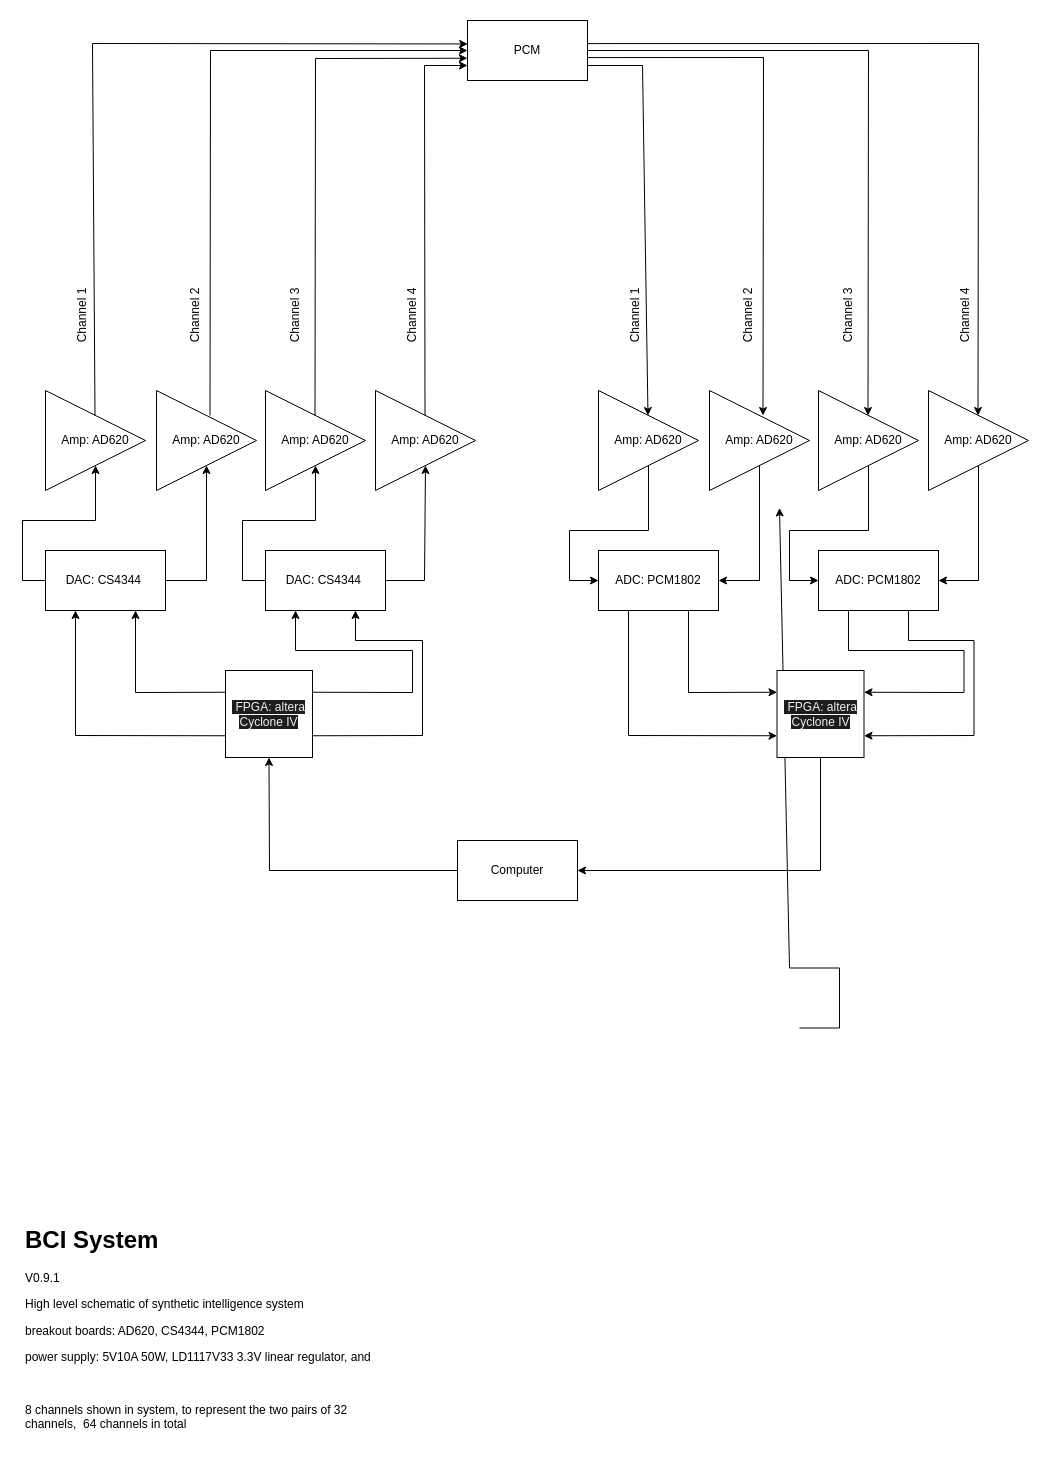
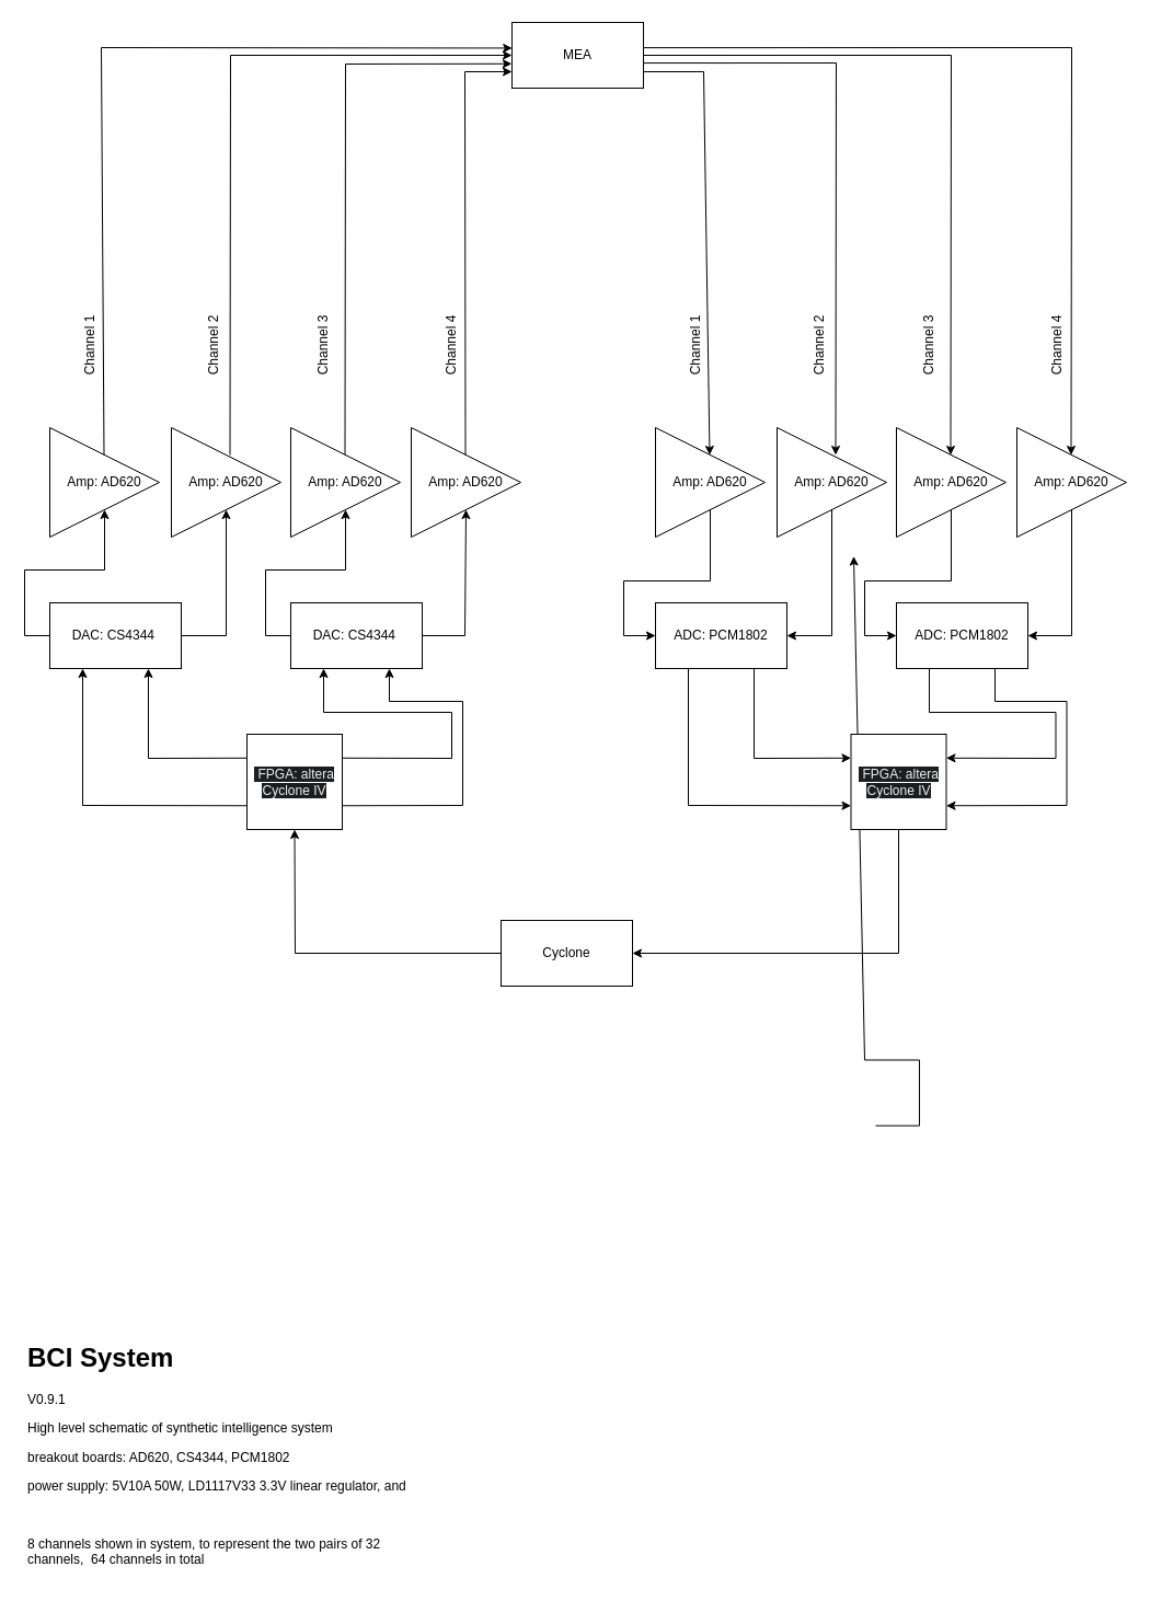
  <mxCell id="0" />
  <mxCell id="1" parent="0" />
  <mxCell id="2" value="&lt;span style=&quot;color: rgb(240, 240, 240); font-family: Helvetica; font-size: 12px; font-style: normal; font-variant-ligatures: normal; font-variant-caps: normal; font-weight: 400; letter-spacing: normal; orphans: 2; text-align: center; text-indent: 0px; text-transform: none; widows: 2; word-spacing: 0px; -webkit-text-stroke-width: 0px; background-color: rgb(27, 29, 30); text-decoration-thickness: initial; text-decoration-style: initial; text-decoration-color: initial; float: none; display: inline !important;&quot;&gt;&amp;nbsp;FPGA: altera Cyclone IV&lt;/span&gt;" style="whiteSpace=wrap;html=1;aspect=fixed;" vertex="1" parent="1"><mxGeometry x="225" y="670" width="87" height="87" as="geometry" /></mxCell>
- <mxCell id="3" value="Computer" style="rounded=0;whiteSpace=wrap;html=1;" vertex="1" parent="1"><mxGeometry x="457" y="840" width="120" height="60" as="geometry" /></mxCell>
+ <mxCell id="3" value="Cyclone" style="rounded=0;whiteSpace=wrap;html=1;" vertex="1" parent="1"><mxGeometry x="457" y="840" width="120" height="60" as="geometry" /></mxCell>
  <mxCell id="4" value="ADC: PCM1802" style="rounded=0;whiteSpace=wrap;html=1;" vertex="1" parent="1"><mxGeometry x="598" y="550" width="120" height="60" as="geometry" /></mxCell>
  <mxCell id="5" style="edgeStyle=orthogonalEdgeStyle;rounded=0;orthogonalLoop=1;jettySize=auto;html=1;exitX=0.5;exitY=1;exitDx=0;exitDy=0;" edge="1" parent="1"><mxGeometry relative="1" as="geometry"><mxPoint x="249" y="882.5" as="sourcePoint" /><mxPoint x="249" y="882.5" as="targetPoint" /></mxGeometry></mxCell>
  <mxCell id="6" value="" style="endArrow=classic;html=1;rounded=0;entryX=0.75;entryY=1;entryDx=0;entryDy=0;exitX=1;exitY=0.5;exitDx=0;exitDy=0;" edge="1" parent="1"><mxGeometry width="50" height="50" relative="1" as="geometry"><mxPoint x="799" y="1027.5" as="sourcePoint" /><mxPoint x="779" y="507.5" as="targetPoint" /><Array as="points"><mxPoint x="839" y="1027.5" /><mxPoint x="839" y="967.5" /><mxPoint x="789" y="967.5" /></Array></mxGeometry></mxCell>
  <mxCell id="7" value="Amp: AD620" style="triangle;whiteSpace=wrap;html=1;" vertex="1" parent="1"><mxGeometry x="265" y="390" width="100" height="100" as="geometry" /></mxCell>
  <mxCell id="8" value="Amp: AD620" style="triangle;whiteSpace=wrap;html=1;" vertex="1" parent="1"><mxGeometry x="156" y="390" width="100" height="100" as="geometry" /></mxCell>
  <mxCell id="9" value="Amp: AD620" style="triangle;whiteSpace=wrap;html=1;" vertex="1" parent="1"><mxGeometry x="375" y="390" width="100" height="100" as="geometry" /></mxCell>
  <mxCell id="10" value="Amp: AD620" style="triangle;whiteSpace=wrap;html=1;" vertex="1" parent="1"><mxGeometry x="45" y="390" width="100" height="100" as="geometry" /></mxCell>
  <mxCell id="11" value="" style="endArrow=classic;html=1;rounded=0;exitX=0.5;exitY=0;exitDx=0;exitDy=0;entryX=-0.001;entryY=0.629;entryDx=0;entryDy=0;entryPerimeter=0;" edge="1" parent="1" target="54"><mxGeometry width="50" height="50" relative="1" as="geometry"><mxPoint x="314.5" y="415" as="sourcePoint" /><mxPoint x="314.5" y="230" as="targetPoint" /><Array as="points"><mxPoint x="315" y="58" /></Array></mxGeometry></mxCell>
  <mxCell id="12" value="" style="endArrow=classic;html=1;rounded=0;exitX=0.5;exitY=0;exitDx=0;exitDy=0;entryX=0;entryY=0.75;entryDx=0;entryDy=0;" edge="1" parent="1" target="54"><mxGeometry width="50" height="50" relative="1" as="geometry"><mxPoint x="424.5" y="415" as="sourcePoint" /><mxPoint x="424.5" y="230" as="targetPoint" /><Array as="points"><mxPoint x="424" y="65" /></Array></mxGeometry></mxCell>
  <mxCell id="13" value="" style="endArrow=classic;html=1;rounded=0;exitX=0.5;exitY=0;exitDx=0;exitDy=0;entryX=0.002;entryY=0.391;entryDx=0;entryDy=0;entryPerimeter=0;" edge="1" parent="1" target="54"><mxGeometry width="50" height="50" relative="1" as="geometry"><mxPoint x="94.5" y="415" as="sourcePoint" /><mxPoint x="94.5" y="230" as="targetPoint" /><Array as="points"><mxPoint x="92" y="43" /></Array></mxGeometry></mxCell>
  <mxCell id="14" value="Channel 4" style="text;html=1;strokeColor=none;fillColor=none;align=center;verticalAlign=middle;whiteSpace=wrap;rounded=0;rotation=-90;" vertex="1" parent="1"><mxGeometry x="382" y="300" width="60" height="30" as="geometry" /></mxCell>
  <mxCell id="15" value="Channel 2" style="text;html=1;strokeColor=none;fillColor=none;align=center;verticalAlign=middle;whiteSpace=wrap;rounded=0;rotation=-90;" vertex="1" parent="1"><mxGeometry x="165" y="300" width="60" height="30" as="geometry" /></mxCell>
  <mxCell id="16" value="Channel 3" style="text;html=1;strokeColor=none;fillColor=none;align=center;verticalAlign=middle;whiteSpace=wrap;rounded=0;rotation=-90;" vertex="1" parent="1"><mxGeometry x="265" y="300" width="60" height="30" as="geometry" /></mxCell>
  <mxCell id="17" value="Channel 1" style="text;html=1;strokeColor=none;fillColor=none;align=center;verticalAlign=middle;whiteSpace=wrap;rounded=0;rotation=-90;" vertex="1" parent="1"><mxGeometry x="52" y="300" width="60" height="30" as="geometry" /></mxCell>
  <mxCell id="18" value="" style="endArrow=classic;html=1;rounded=0;exitX=0.5;exitY=0;exitDx=0;exitDy=0;entryX=0;entryY=0.5;entryDx=0;entryDy=0;" edge="1" parent="1" target="54"><mxGeometry width="50" height="50" relative="1" as="geometry"><mxPoint x="209.5" y="415" as="sourcePoint" /><mxPoint x="209.5" y="230" as="targetPoint" /><Array as="points"><mxPoint x="210" y="50" /></Array></mxGeometry></mxCell>
  <mxCell id="19" value="Amp: AD620" style="triangle;whiteSpace=wrap;html=1;" vertex="1" parent="1"><mxGeometry x="818" y="390" width="100" height="100" as="geometry" /></mxCell>
  <mxCell id="20" value="Amp: AD620" style="triangle;whiteSpace=wrap;html=1;" vertex="1" parent="1"><mxGeometry x="709" y="390" width="100" height="100" as="geometry" /></mxCell>
  <mxCell id="21" value="Amp: AD620" style="triangle;whiteSpace=wrap;html=1;" vertex="1" parent="1"><mxGeometry x="928" y="390" width="100" height="100" as="geometry" /></mxCell>
  <mxCell id="22" value="Amp: AD620" style="triangle;whiteSpace=wrap;html=1;" vertex="1" parent="1"><mxGeometry x="598" y="390" width="100" height="100" as="geometry" /></mxCell>
  <mxCell id="23" value="" style="endArrow=classic;html=1;rounded=0;exitX=1;exitY=0.5;exitDx=0;exitDy=0;entryX=0.514;entryY=1;entryDx=0;entryDy=0;entryPerimeter=0;" edge="1" parent="1" source="54"><mxGeometry width="50" height="50" relative="1" as="geometry"><mxPoint x="867.5" y="230" as="sourcePoint" /><mxPoint x="867.5" y="415" as="targetPoint" /><Array as="points"><mxPoint x="868" y="50" /></Array></mxGeometry></mxCell>
  <mxCell id="24" value="" style="endArrow=classic;html=1;rounded=0;entryX=0.514;entryY=1;entryDx=0;entryDy=0;entryPerimeter=0;exitX=1;exitY=0.385;exitDx=0;exitDy=0;exitPerimeter=0;" edge="1" parent="1" source="54"><mxGeometry width="50" height="50" relative="1" as="geometry"><mxPoint x="582" y="40" as="sourcePoint" /><mxPoint x="977.5" y="415" as="targetPoint" /><Array as="points"><mxPoint x="978" y="43" /></Array></mxGeometry></mxCell>
  <mxCell id="25" value="" style="endArrow=classic;html=1;rounded=0;entryX=0.514;entryY=1;entryDx=0;entryDy=0;entryPerimeter=0;exitX=1;exitY=0.75;exitDx=0;exitDy=0;" edge="1" parent="1" source="54"><mxGeometry width="50" height="50" relative="1" as="geometry"><mxPoint x="648" y="70" as="sourcePoint" /><mxPoint x="647.5" y="415" as="targetPoint" /><Array as="points"><mxPoint x="642" y="65" /></Array></mxGeometry></mxCell>
  <mxCell id="26" value="Channel 4" style="text;html=1;strokeColor=none;fillColor=none;align=center;verticalAlign=middle;whiteSpace=wrap;rounded=0;rotation=-90;" vertex="1" parent="1"><mxGeometry x="935" y="300" width="60" height="30" as="geometry" /></mxCell>
  <mxCell id="27" value="Channel 2" style="text;html=1;strokeColor=none;fillColor=none;align=center;verticalAlign=middle;whiteSpace=wrap;rounded=0;rotation=-90;" vertex="1" parent="1"><mxGeometry x="718" y="300" width="60" height="30" as="geometry" /></mxCell>
  <mxCell id="28" value="Channel 3" style="text;html=1;strokeColor=none;fillColor=none;align=center;verticalAlign=middle;whiteSpace=wrap;rounded=0;rotation=-90;" vertex="1" parent="1"><mxGeometry x="818" y="300" width="60" height="30" as="geometry" /></mxCell>
  <mxCell id="29" value="Channel 1" style="text;html=1;strokeColor=none;fillColor=none;align=center;verticalAlign=middle;whiteSpace=wrap;rounded=0;rotation=-90;" vertex="1" parent="1"><mxGeometry x="605" y="300" width="60" height="30" as="geometry" /></mxCell>
  <mxCell id="30" value="" style="endArrow=classic;html=1;rounded=0;exitX=0.997;exitY=0.618;exitDx=0;exitDy=0;entryX=0.514;entryY=1;entryDx=0;entryDy=0;entryPerimeter=0;exitPerimeter=0;" edge="1" parent="1" source="54"><mxGeometry width="50" height="50" relative="1" as="geometry"><mxPoint x="762.5" y="230" as="sourcePoint" /><mxPoint x="762.5" y="415" as="targetPoint" /><Array as="points"><mxPoint x="763" y="57" /></Array></mxGeometry></mxCell>
  <mxCell id="31" value="DAC: CS4344&amp;nbsp;" style="rounded=0;whiteSpace=wrap;html=1;" vertex="1" parent="1"><mxGeometry x="45" y="550" width="120" height="60" as="geometry" /></mxCell>
  <mxCell id="32" value="&lt;h1&gt;BCI System&lt;/h1&gt;&lt;div&gt;V0.9.1&lt;/div&gt;&lt;p&gt;High level schematic of synthetic intelligence system&lt;/p&gt;&lt;p&gt;breakout boards: AD620, CS4344, PCM1802&lt;/p&gt;&lt;p&gt;power supply:&amp;nbsp;&lt;span style=&quot;background-color: initial;&quot;&gt;5V10A 50W, LD1117V33 3.3V linear regulator, and&amp;nbsp;&lt;/span&gt;&lt;/p&gt;&lt;br&gt;&lt;p&gt;8 channels shown in system, to represent the two pairs of 32 channels,&amp;nbsp; 64 channels in total&lt;/p&gt;" style="text;html=1;strokeColor=none;fillColor=none;spacing=5;spacingTop=-20;whiteSpace=wrap;overflow=hidden;rounded=0;" vertex="1" parent="1"><mxGeometry x="20" y="1220" width="370" height="220" as="geometry" /></mxCell>
  <mxCell id="33" value="DAC: CS4344&amp;nbsp;" style="rounded=0;whiteSpace=wrap;html=1;" vertex="1" parent="1"><mxGeometry x="265" y="550" width="120" height="60" as="geometry" /></mxCell>
  <mxCell id="34" value="ADC: PCM1802" style="rounded=0;whiteSpace=wrap;html=1;" vertex="1" parent="1"><mxGeometry x="818" y="550" width="120" height="60" as="geometry" /></mxCell>
  <mxCell id="35" value="" style="endArrow=classic;html=1;rounded=0;exitX=0;exitY=0.5;exitDx=0;exitDy=0;entryX=0.5;entryY=1;entryDx=0;entryDy=0;" edge="1" parent="1" source="31" target="10"><mxGeometry width="50" height="50" relative="1" as="geometry"><mxPoint x="114.5" y="435" as="sourcePoint" /><mxPoint x="114.5" y="250" as="targetPoint" /><Array as="points"><mxPoint x="22" y="580" /><mxPoint x="22" y="520" /><mxPoint x="95" y="520" /></Array></mxGeometry></mxCell>
  <mxCell id="36" value="" style="endArrow=classic;html=1;rounded=0;exitX=1;exitY=0.5;exitDx=0;exitDy=0;entryX=0.5;entryY=1;entryDx=0;entryDy=0;" edge="1" parent="1" source="31" target="8"><mxGeometry width="50" height="50" relative="1" as="geometry"><mxPoint x="134.5" y="455" as="sourcePoint" /><mxPoint x="134.5" y="270" as="targetPoint" /><Array as="points"><mxPoint x="206" y="580" /></Array></mxGeometry></mxCell>
  <mxCell id="37" value="" style="endArrow=classic;html=1;rounded=0;exitX=0;exitY=0.5;exitDx=0;exitDy=0;entryX=0.5;entryY=1;entryDx=0;entryDy=0;" edge="1" parent="1" source="33" target="7"><mxGeometry width="50" height="50" relative="1" as="geometry"><mxPoint x="263" y="575" as="sourcePoint" /><mxPoint x="372" y="500" as="targetPoint" /><Array as="points"><mxPoint x="242" y="580" /><mxPoint x="242" y="520" /><mxPoint x="315" y="520" /></Array></mxGeometry></mxCell>
  <mxCell id="38" value="" style="endArrow=classic;html=1;rounded=0;exitX=1;exitY=0.5;exitDx=0;exitDy=0;entryX=0.5;entryY=1;entryDx=0;entryDy=0;" edge="1" parent="1" source="33" target="9"><mxGeometry width="50" height="50" relative="1" as="geometry"><mxPoint x="383" y="575" as="sourcePoint" /><mxPoint x="424" y="460" as="targetPoint" /><Array as="points"><mxPoint x="424" y="580" /></Array></mxGeometry></mxCell>
  <mxCell id="39" value="" style="endArrow=classic;html=1;rounded=0;entryX=0;entryY=0.5;entryDx=0;entryDy=0;exitX=0.5;exitY=1;exitDx=0;exitDy=0;" edge="1" parent="1" source="22" target="4"><mxGeometry width="50" height="50" relative="1" as="geometry"><mxPoint x="642" y="475" as="sourcePoint" /><mxPoint x="592" y="580" as="targetPoint" /><Array as="points"><mxPoint x="648" y="530" /><mxPoint x="569" y="530" /><mxPoint x="569" y="580" /></Array></mxGeometry></mxCell>
  <mxCell id="40" value="" style="endArrow=classic;html=1;rounded=0;exitX=0.5;exitY=1;exitDx=0;exitDy=0;entryX=1;entryY=0.5;entryDx=0;entryDy=0;" edge="1" parent="1" source="20" target="4"><mxGeometry width="50" height="50" relative="1" as="geometry"><mxPoint x="753" y="475" as="sourcePoint" /><mxPoint x="712" y="590" as="targetPoint" /><Array as="points"><mxPoint x="759" y="580" /></Array></mxGeometry></mxCell>
  <mxCell id="41" value="" style="endArrow=classic;html=1;rounded=0;exitX=0.5;exitY=1;exitDx=0;exitDy=0;entryX=0;entryY=0.5;entryDx=0;entryDy=0;" edge="1" parent="1" source="19" target="34"><mxGeometry width="50" height="50" relative="1" as="geometry"><mxPoint x="862" y="475" as="sourcePoint" /><mxPoint x="812" y="590" as="targetPoint" /><Array as="points"><mxPoint x="868" y="530" /><mxPoint x="789" y="530" /><mxPoint x="789" y="580" /></Array></mxGeometry></mxCell>
  <mxCell id="42" value="" style="endArrow=classic;html=1;rounded=0;exitX=0.5;exitY=1;exitDx=0;exitDy=0;entryX=1;entryY=0.5;entryDx=0;entryDy=0;" edge="1" parent="1" source="21" target="34"><mxGeometry width="50" height="50" relative="1" as="geometry"><mxPoint x="972" y="480" as="sourcePoint" /><mxPoint x="932" y="590" as="targetPoint" /><Array as="points"><mxPoint x="978" y="580" /></Array></mxGeometry></mxCell>
  <mxCell id="43" value="" style="endArrow=classic;html=1;rounded=0;exitX=1;exitY=0.25;exitDx=0;exitDy=0;entryX=0.25;entryY=1;entryDx=0;entryDy=0;" edge="1" parent="1" source="2" target="33"><mxGeometry width="50" height="50" relative="1" as="geometry"><mxPoint x="385" y="701.75" as="sourcePoint" /><mxPoint x="405" y="620" as="targetPoint" /><Array as="points"><mxPoint x="412" y="692" /><mxPoint x="412" y="650" /><mxPoint x="295" y="650" /></Array></mxGeometry></mxCell>
  <mxCell id="44" value="" style="endArrow=classic;html=1;rounded=0;exitX=0;exitY=0.75;exitDx=0;exitDy=0;entryX=0.25;entryY=1;entryDx=0;entryDy=0;" edge="1" parent="1" source="2" target="31"><mxGeometry width="50" height="50" relative="1" as="geometry"><mxPoint x="315" y="700" as="sourcePoint" /><mxPoint x="335" y="620" as="targetPoint" /><Array as="points"><mxPoint x="75" y="735" /></Array></mxGeometry></mxCell>
  <mxCell id="45" value="" style="endArrow=classic;html=1;rounded=0;entryX=0.75;entryY=1;entryDx=0;entryDy=0;exitX=0;exitY=0.25;exitDx=0;exitDy=0;" edge="1" parent="1" source="2" target="31"><mxGeometry width="50" height="50" relative="1" as="geometry"><mxPoint x="315" y="810" as="sourcePoint" /><mxPoint x="115" y="620" as="targetPoint" /><Array as="points"><mxPoint x="135" y="692" /></Array></mxGeometry></mxCell>
  <mxCell id="46" value="" style="endArrow=classic;html=1;rounded=0;exitX=1;exitY=0.75;exitDx=0;exitDy=0;entryX=0.75;entryY=1;entryDx=0;entryDy=0;" edge="1" parent="1" source="2" target="33"><mxGeometry width="50" height="50" relative="1" as="geometry"><mxPoint x="325" y="750" as="sourcePoint" /><mxPoint x="125" y="630" as="targetPoint" /><Array as="points"><mxPoint x="422" y="735" /><mxPoint x="422" y="640" /><mxPoint x="355" y="640" /></Array></mxGeometry></mxCell>
  <mxCell id="47" value="&lt;span style=&quot;color: rgb(240, 240, 240); font-family: Helvetica; font-size: 12px; font-style: normal; font-variant-ligatures: normal; font-variant-caps: normal; font-weight: 400; letter-spacing: normal; orphans: 2; text-align: center; text-indent: 0px; text-transform: none; widows: 2; word-spacing: 0px; -webkit-text-stroke-width: 0px; background-color: rgb(27, 29, 30); text-decoration-thickness: initial; text-decoration-style: initial; text-decoration-color: initial; float: none; display: inline !important;&quot;&gt;&amp;nbsp;FPGA: altera Cyclone IV&lt;/span&gt;" style="whiteSpace=wrap;html=1;aspect=fixed;" vertex="1" parent="1"><mxGeometry x="776.5" y="670" width="87" height="87" as="geometry" /></mxCell>
  <mxCell id="48" value="" style="endArrow=classic;html=1;rounded=0;exitX=0.25;exitY=1;exitDx=0;exitDy=0;entryX=1;entryY=0.25;entryDx=0;entryDy=0;" edge="1" parent="1" source="34" target="47"><mxGeometry width="50" height="50" relative="1" as="geometry"><mxPoint x="846.5" y="610" as="sourcePoint" /><mxPoint x="936.5" y="701.75" as="targetPoint" /><Array as="points"><mxPoint x="848" y="650" /><mxPoint x="963.5" y="650" /><mxPoint x="963.5" y="692" /></Array></mxGeometry></mxCell>
  <mxCell id="49" value="" style="endArrow=classic;html=1;rounded=0;exitX=0.25;exitY=1;exitDx=0;exitDy=0;entryX=0;entryY=0.75;entryDx=0;entryDy=0;" edge="1" parent="1" source="4" target="47"><mxGeometry width="50" height="50" relative="1" as="geometry"><mxPoint x="626.5" y="610" as="sourcePoint" /><mxPoint x="866.5" y="700" as="targetPoint" /><Array as="points"><mxPoint x="628" y="735" /></Array></mxGeometry></mxCell>
  <mxCell id="50" value="" style="endArrow=classic;html=1;rounded=0;entryX=0;entryY=0.25;entryDx=0;entryDy=0;exitX=0.75;exitY=1;exitDx=0;exitDy=0;" edge="1" parent="1" source="4" target="47"><mxGeometry width="50" height="50" relative="1" as="geometry"><mxPoint x="686.5" y="610" as="sourcePoint" /><mxPoint x="866.5" y="810" as="targetPoint" /><Array as="points"><mxPoint x="688" y="692" /></Array></mxGeometry></mxCell>
  <mxCell id="51" value="" style="endArrow=classic;html=1;rounded=0;exitX=0.75;exitY=1;exitDx=0;exitDy=0;entryX=1;entryY=0.75;entryDx=0;entryDy=0;" edge="1" parent="1" source="34" target="47"><mxGeometry width="50" height="50" relative="1" as="geometry"><mxPoint x="906.5" y="610" as="sourcePoint" /><mxPoint x="876.5" y="750" as="targetPoint" /><Array as="points"><mxPoint x="908" y="640" /><mxPoint x="973.5" y="640" /><mxPoint x="973.5" y="735" /></Array></mxGeometry></mxCell>
  <mxCell id="52" value="" style="endArrow=classic;html=1;rounded=0;exitX=0;exitY=0.5;exitDx=0;exitDy=0;entryX=0.5;entryY=1;entryDx=0;entryDy=0;" edge="1" parent="1" source="3" target="2"><mxGeometry width="50" height="50" relative="1" as="geometry"><mxPoint x="572" y="730" as="sourcePoint" /><mxPoint x="522" y="780" as="targetPoint" /><Array as="points"><mxPoint x="269" y="870" /></Array></mxGeometry></mxCell>
  <mxCell id="53" value="" style="endArrow=classic;html=1;rounded=0;exitX=0.5;exitY=1;exitDx=0;exitDy=0;entryX=1;entryY=0.5;entryDx=0;entryDy=0;" edge="1" parent="1" source="47" target="3"><mxGeometry width="50" height="50" relative="1" as="geometry"><mxPoint x="842" y="1003" as="sourcePoint" /><mxPoint x="654" y="890" as="targetPoint" /><Array as="points"><mxPoint x="820" y="870" /></Array></mxGeometry></mxCell>
- <mxCell id="54" value="PCM" style="rounded=0;whiteSpace=wrap;html=1;" vertex="1" parent="1"><mxGeometry x="467" y="20" width="120" height="60" as="geometry" /></mxCell>
+ <mxCell id="54" value="MEA" style="rounded=0;whiteSpace=wrap;html=1;" vertex="1" parent="1"><mxGeometry x="467" y="20" width="120" height="60" as="geometry" /></mxCell>
